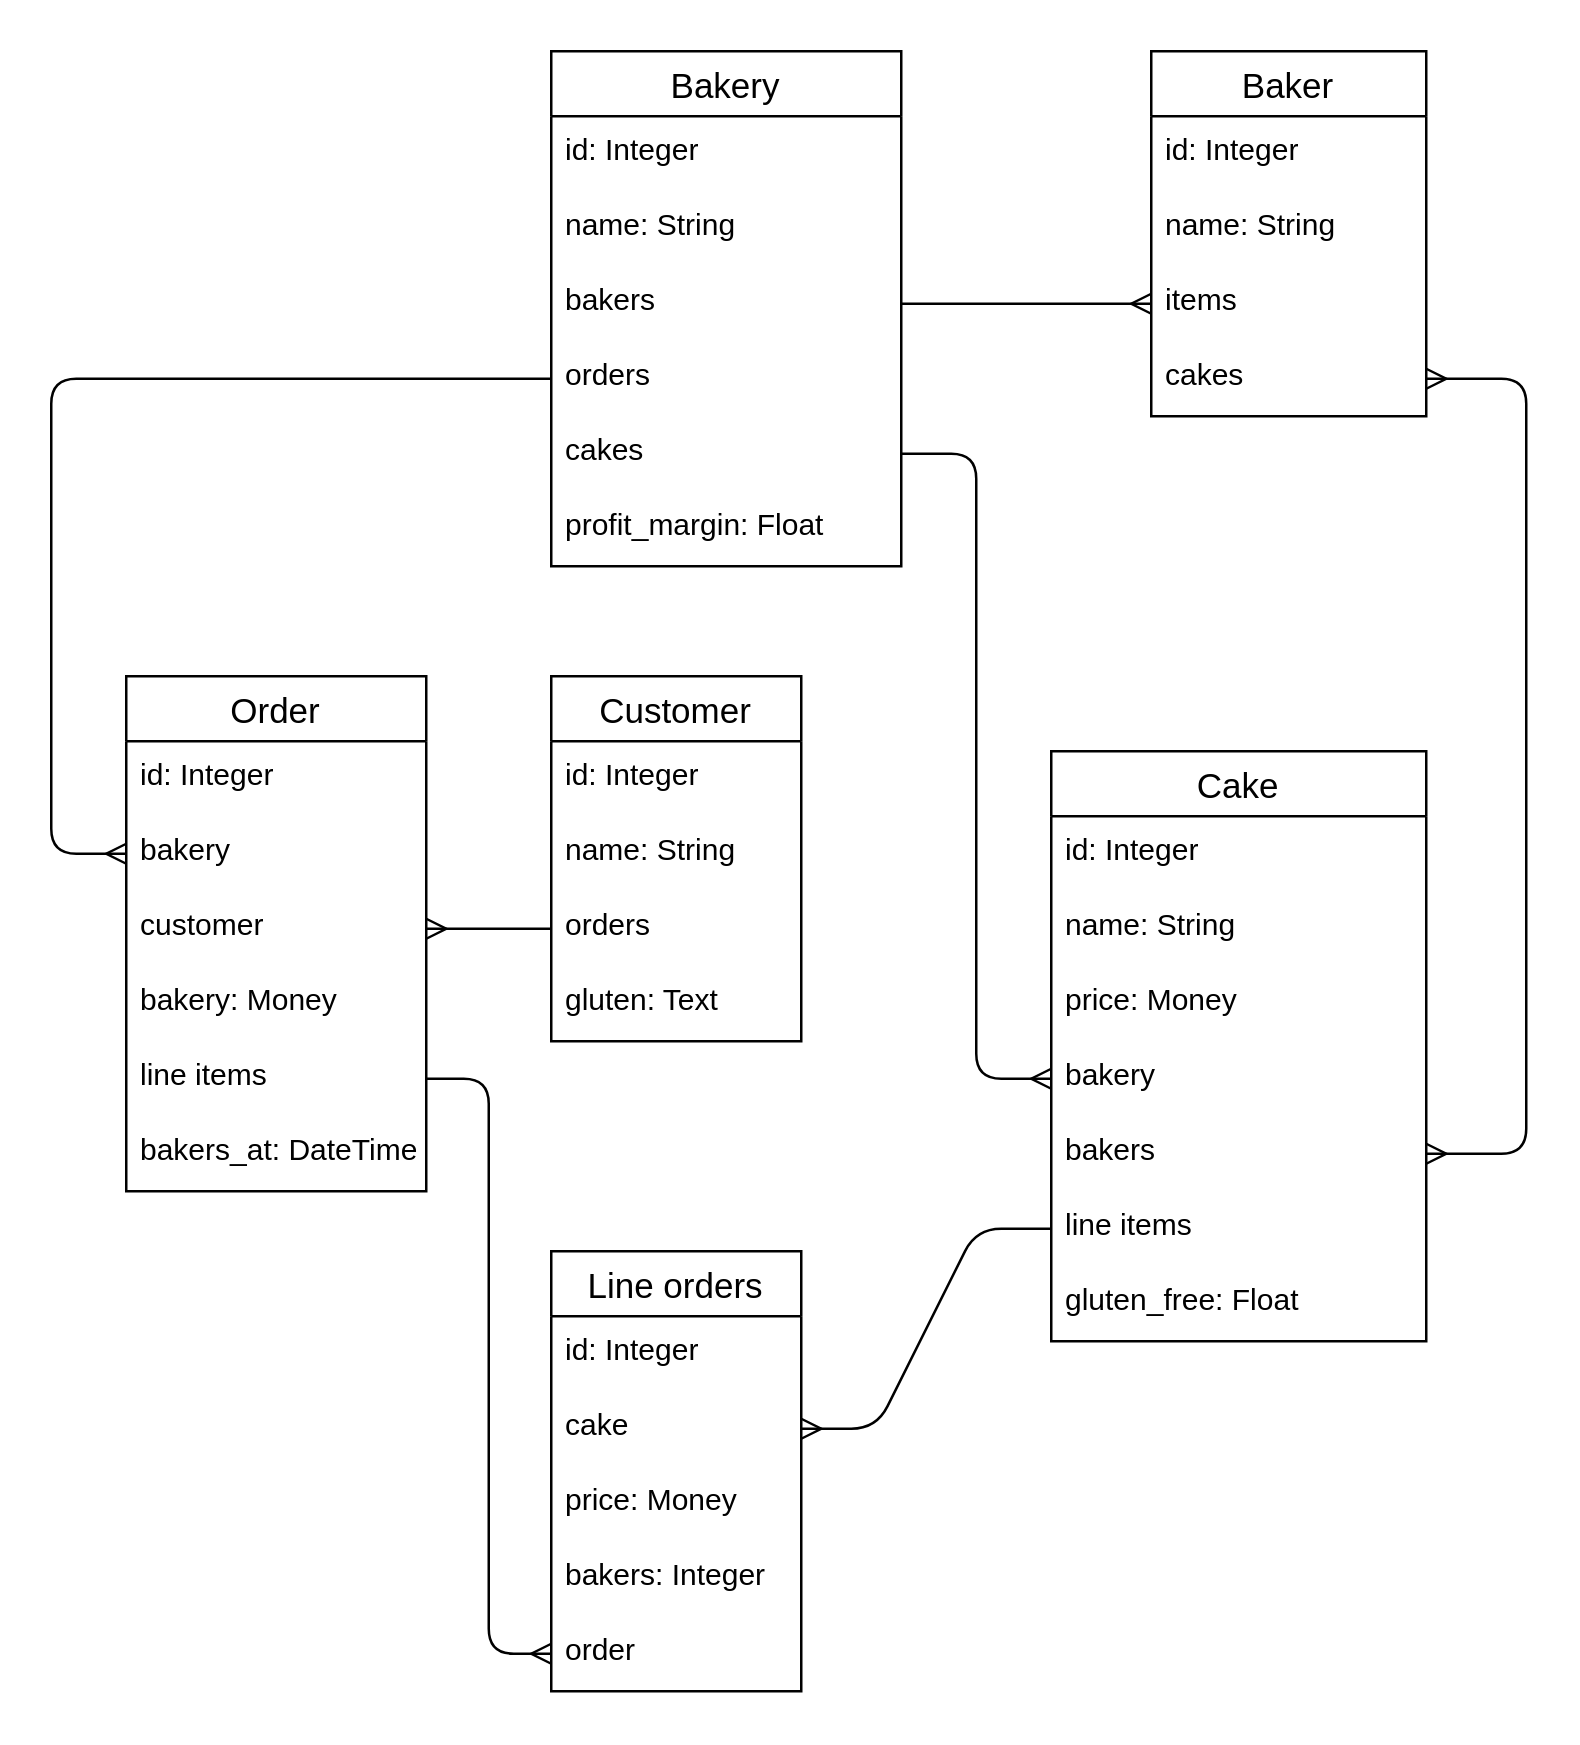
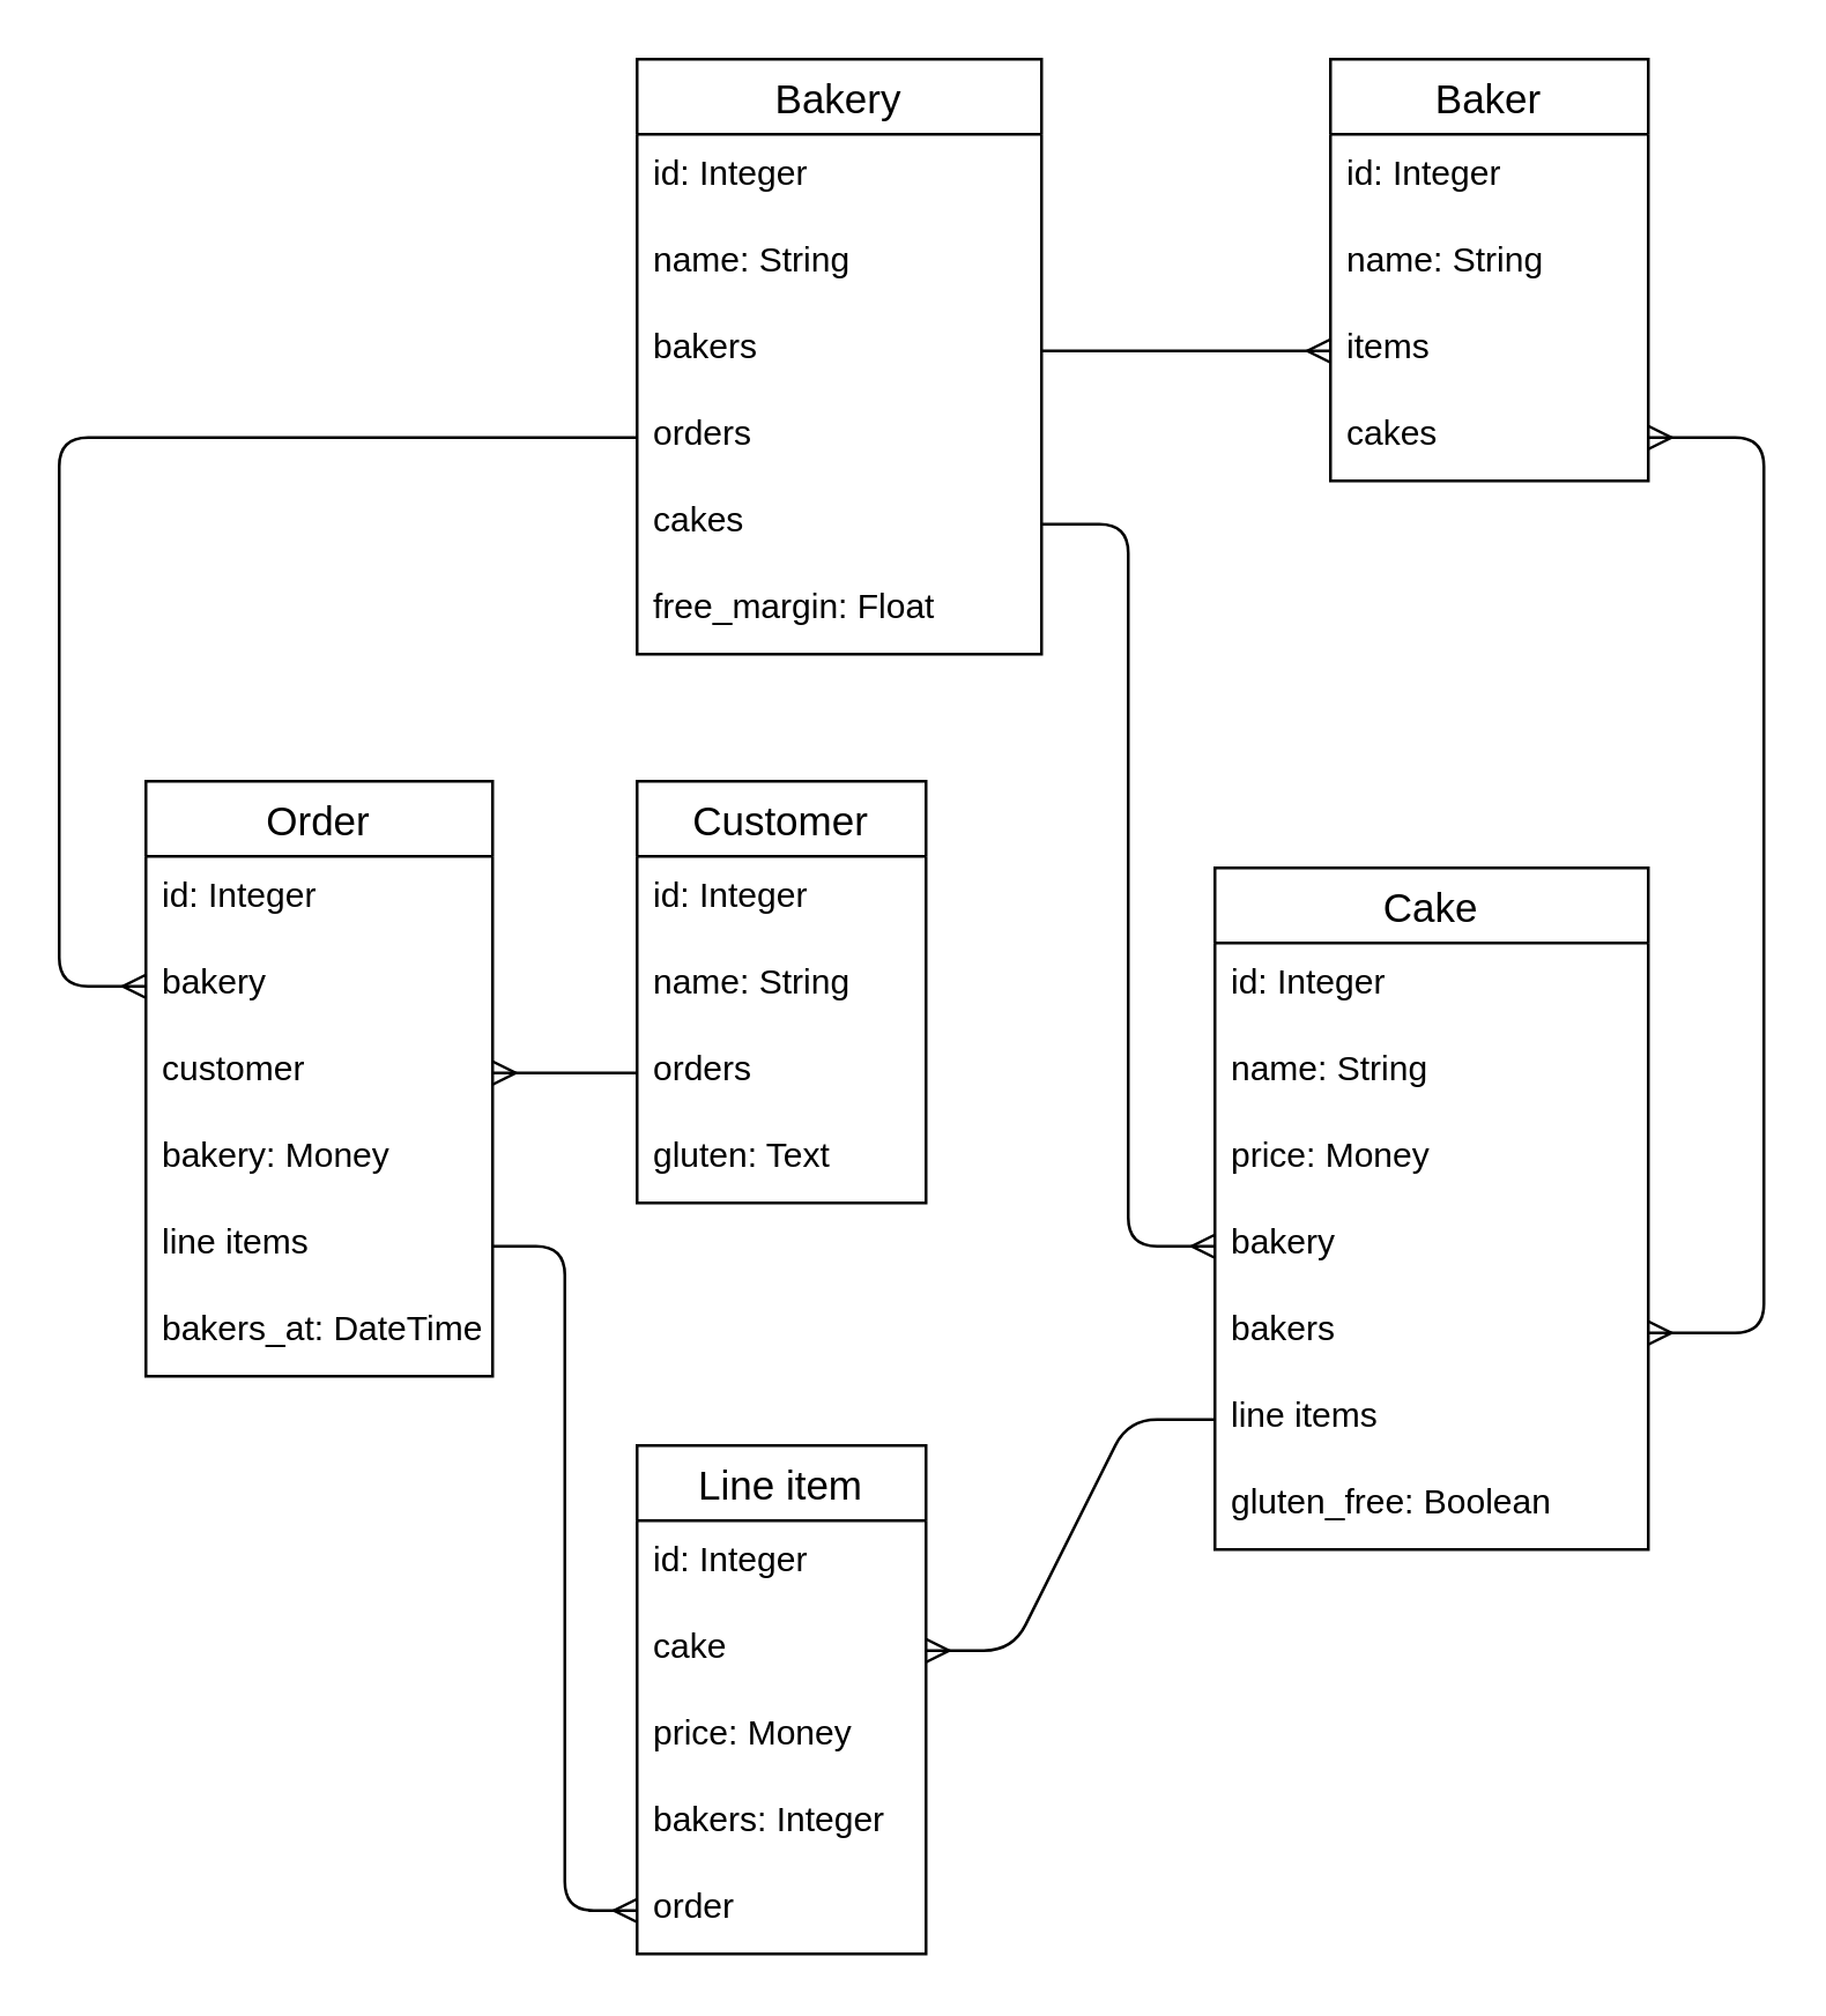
  <mxCell id="0" />
  <mxCell id="1" parent="0" />
  <mxCell id="2" value="Bakery" style="swimlane;fontStyle=0;childLayout=stackLayout;horizontal=1;startSize=26;horizontalStack=0;resizeParent=1;resizeParentMax=0;resizeLast=0;collapsible=1;marginBottom=0;align=center;fontSize=14;" vertex="1" parent="1"><mxGeometry x="220" y="20" width="140" height="206" as="geometry" /></mxCell>
  <mxCell id="3" value="id: Integer" style="text;strokeColor=none;fillColor=none;spacingLeft=4;spacingRight=4;overflow=hidden;rotatable=0;points=[[0,0.5],[1,0.5]];portConstraint=eastwest;fontSize=12;" vertex="1" parent="2"><mxGeometry y="26" width="140" height="30" as="geometry" /></mxCell>
  <mxCell id="4" value="name: String" style="text;strokeColor=none;fillColor=none;spacingLeft=4;spacingRight=4;overflow=hidden;rotatable=0;points=[[0,0.5],[1,0.5]];portConstraint=eastwest;fontSize=12;" vertex="1" parent="2"><mxGeometry y="56" width="140" height="30" as="geometry" /></mxCell>
  <mxCell id="5" value="bakers" style="text;strokeColor=none;fillColor=none;spacingLeft=4;spacingRight=4;overflow=hidden;rotatable=0;points=[[0,0.5],[1,0.5]];portConstraint=eastwest;fontSize=12;" vertex="1" parent="2"><mxGeometry y="86" width="140" height="30" as="geometry" /></mxCell>
  <mxCell id="6" value="orders" style="text;strokeColor=none;fillColor=none;spacingLeft=4;spacingRight=4;overflow=hidden;rotatable=0;points=[[0,0.5],[1,0.5]];portConstraint=eastwest;fontSize=12;" vertex="1" parent="2"><mxGeometry y="116" width="140" height="30" as="geometry" /></mxCell>
  <mxCell id="7" value="cakes" style="text;strokeColor=none;fillColor=none;spacingLeft=4;spacingRight=4;overflow=hidden;rotatable=0;points=[[0,0.5],[1,0.5]];portConstraint=eastwest;fontSize=12;" vertex="1" parent="2"><mxGeometry y="146" width="140" height="30" as="geometry" /></mxCell>
- <mxCell id="8" value="profit_margin: Float" style="text;strokeColor=none;fillColor=none;spacingLeft=4;spacingRight=4;overflow=hidden;rotatable=0;points=[[0,0.5],[1,0.5]];portConstraint=eastwest;fontSize=12;" vertex="1" parent="2"><mxGeometry y="176" width="140" height="30" as="geometry" /></mxCell>
+ <mxCell id="8" value="free_margin: Float" style="text;strokeColor=none;fillColor=none;spacingLeft=4;spacingRight=4;overflow=hidden;rotatable=0;points=[[0,0.5],[1,0.5]];portConstraint=eastwest;fontSize=12;" vertex="1" parent="2"><mxGeometry y="176" width="140" height="30" as="geometry" /></mxCell>
  <mxCell id="9" value="Baker" style="swimlane;fontStyle=0;childLayout=stackLayout;horizontal=1;startSize=26;horizontalStack=0;resizeParent=1;resizeParentMax=0;resizeLast=0;collapsible=1;marginBottom=0;align=center;fontSize=14;" vertex="1" parent="1"><mxGeometry x="460" y="20" width="110" height="146" as="geometry" /></mxCell>
  <mxCell id="10" value="id: Integer" style="text;strokeColor=none;fillColor=none;spacingLeft=4;spacingRight=4;overflow=hidden;rotatable=0;points=[[0,0.5],[1,0.5]];portConstraint=eastwest;fontSize=12;" vertex="1" parent="9"><mxGeometry y="26" width="110" height="30" as="geometry" /></mxCell>
  <mxCell id="11" value="name: String" style="text;strokeColor=none;fillColor=none;spacingLeft=4;spacingRight=4;overflow=hidden;rotatable=0;points=[[0,0.5],[1,0.5]];portConstraint=eastwest;fontSize=12;" vertex="1" parent="9"><mxGeometry y="56" width="110" height="30" as="geometry" /></mxCell>
  <mxCell id="12" value="items" style="text;strokeColor=none;fillColor=none;spacingLeft=4;spacingRight=4;overflow=hidden;rotatable=0;points=[[0,0.5],[1,0.5]];portConstraint=eastwest;fontSize=12;" vertex="1" parent="9"><mxGeometry y="86" width="110" height="30" as="geometry" /></mxCell>
  <mxCell id="13" value="cakes" style="text;strokeColor=none;fillColor=none;spacingLeft=4;spacingRight=4;overflow=hidden;rotatable=0;points=[[0,0.5],[1,0.5]];portConstraint=eastwest;fontSize=12;" vertex="1" parent="9"><mxGeometry y="116" width="110" height="30" as="geometry" /></mxCell>
  <mxCell id="14" value="Cake" style="swimlane;fontStyle=0;childLayout=stackLayout;horizontal=1;startSize=26;horizontalStack=0;resizeParent=1;resizeParentMax=0;resizeLast=0;collapsible=1;marginBottom=0;align=center;fontSize=14;" vertex="1" parent="1"><mxGeometry x="420" y="300" width="150" height="236" as="geometry" /></mxCell>
  <mxCell id="15" value="id: Integer" style="text;strokeColor=none;fillColor=none;spacingLeft=4;spacingRight=4;overflow=hidden;rotatable=0;points=[[0,0.5],[1,0.5]];portConstraint=eastwest;fontSize=12;" vertex="1" parent="14"><mxGeometry y="26" width="150" height="30" as="geometry" /></mxCell>
  <mxCell id="16" value="name: String" style="text;strokeColor=none;fillColor=none;spacingLeft=4;spacingRight=4;overflow=hidden;rotatable=0;points=[[0,0.5],[1,0.5]];portConstraint=eastwest;fontSize=12;" vertex="1" parent="14"><mxGeometry y="56" width="150" height="30" as="geometry" /></mxCell>
  <mxCell id="17" value="price: Money" style="text;strokeColor=none;fillColor=none;spacingLeft=4;spacingRight=4;overflow=hidden;rotatable=0;points=[[0,0.5],[1,0.5]];portConstraint=eastwest;fontSize=12;" vertex="1" parent="14"><mxGeometry y="86" width="150" height="30" as="geometry" /></mxCell>
  <mxCell id="18" value="bakery" style="text;strokeColor=none;fillColor=none;spacingLeft=4;spacingRight=4;overflow=hidden;rotatable=0;points=[[0,0.5],[1,0.5]];portConstraint=eastwest;fontSize=12;" vertex="1" parent="14"><mxGeometry y="116" width="150" height="30" as="geometry" /></mxCell>
  <mxCell id="19" value="bakers" style="text;strokeColor=none;fillColor=none;spacingLeft=4;spacingRight=4;overflow=hidden;rotatable=0;points=[[0,0.5],[1,0.5]];portConstraint=eastwest;fontSize=12;" vertex="1" parent="14"><mxGeometry y="146" width="150" height="30" as="geometry" /></mxCell>
  <mxCell id="20" value="line items" style="text;strokeColor=none;fillColor=none;spacingLeft=4;spacingRight=4;overflow=hidden;rotatable=0;points=[[0,0.5],[1,0.5]];portConstraint=eastwest;fontSize=12;" vertex="1" parent="14"><mxGeometry y="176" width="150" height="30" as="geometry" /></mxCell>
- <mxCell id="21" value="gluten_free: Float" style="text;strokeColor=none;fillColor=none;spacingLeft=4;spacingRight=4;overflow=hidden;rotatable=0;points=[[0,0.5],[1,0.5]];portConstraint=eastwest;fontSize=12;" vertex="1" parent="14"><mxGeometry y="206" width="150" height="30" as="geometry" /></mxCell>
+ <mxCell id="21" value="gluten_free: Boolean" style="text;strokeColor=none;fillColor=none;spacingLeft=4;spacingRight=4;overflow=hidden;rotatable=0;points=[[0,0.5],[1,0.5]];portConstraint=eastwest;fontSize=12;" vertex="1" parent="14"><mxGeometry y="206" width="150" height="30" as="geometry" /></mxCell>
  <mxCell id="22" value="" style="edgeStyle=elbowEdgeStyle;fontSize=12;html=1;endArrow=ERmany;startArrow=ERmany;entryX=1;entryY=0.5;entryDx=0;entryDy=0;" edge="1" parent="1" source="13" target="19"><mxGeometry width="100" height="100" relative="1" as="geometry"><mxPoint x="315.5" y="480" as="sourcePoint" /><mxPoint x="415.5" y="380" as="targetPoint" /><Array as="points"><mxPoint x="610" y="290" /></Array></mxGeometry></mxCell>
  <mxCell id="23" value="" style="edgeStyle=elbowEdgeStyle;fontSize=12;html=1;endArrow=ERmany;startArrow=none;startFill=0;" edge="1" parent="1" source="5" target="12"><mxGeometry width="100" height="100" relative="1" as="geometry"><mxPoint x="250.5" y="150" as="sourcePoint" /><mxPoint x="350.5" y="50" as="targetPoint" /></mxGeometry></mxCell>
  <mxCell id="24" value="Order" style="swimlane;fontStyle=0;childLayout=stackLayout;horizontal=1;startSize=26;horizontalStack=0;resizeParent=1;resizeParentMax=0;resizeLast=0;collapsible=1;marginBottom=0;align=center;fontSize=14;" vertex="1" parent="1"><mxGeometry x="50" y="270" width="120" height="206" as="geometry" /></mxCell>
  <mxCell id="25" value="id: Integer" style="text;strokeColor=none;fillColor=none;spacingLeft=4;spacingRight=4;overflow=hidden;rotatable=0;points=[[0,0.5],[1,0.5]];portConstraint=eastwest;fontSize=12;" vertex="1" parent="24"><mxGeometry y="26" width="120" height="30" as="geometry" /></mxCell>
  <mxCell id="26" value="bakery" style="text;strokeColor=none;fillColor=none;spacingLeft=4;spacingRight=4;overflow=hidden;rotatable=0;points=[[0,0.5],[1,0.5]];portConstraint=eastwest;fontSize=12;" vertex="1" parent="24"><mxGeometry y="56" width="120" height="30" as="geometry" /></mxCell>
  <mxCell id="27" value="customer" style="text;strokeColor=none;fillColor=none;spacingLeft=4;spacingRight=4;overflow=hidden;rotatable=0;points=[[0,0.5],[1,0.5]];portConstraint=eastwest;fontSize=12;" vertex="1" parent="24"><mxGeometry y="86" width="120" height="30" as="geometry" /></mxCell>
  <mxCell id="28" value="bakery: Money" style="text;strokeColor=none;fillColor=none;spacingLeft=4;spacingRight=4;overflow=hidden;rotatable=0;points=[[0,0.5],[1,0.5]];portConstraint=eastwest;fontSize=12;" vertex="1" parent="24"><mxGeometry y="116" width="120" height="30" as="geometry" /></mxCell>
  <mxCell id="29" value="line items" style="text;strokeColor=none;fillColor=none;spacingLeft=4;spacingRight=4;overflow=hidden;rotatable=0;points=[[0,0.5],[1,0.5]];portConstraint=eastwest;fontSize=12;" vertex="1" parent="24"><mxGeometry y="146" width="120" height="30" as="geometry" /></mxCell>
  <mxCell id="30" value="bakers_at: DateTime" style="text;strokeColor=none;fillColor=none;spacingLeft=4;spacingRight=4;overflow=hidden;rotatable=0;points=[[0,0.5],[1,0.5]];portConstraint=eastwest;fontSize=12;" vertex="1" parent="24"><mxGeometry y="176" width="120" height="30" as="geometry" /></mxCell>
- <mxCell id="31" value="Line orders" style="swimlane;fontStyle=0;childLayout=stackLayout;horizontal=1;startSize=26;horizontalStack=0;resizeParent=1;resizeParentMax=0;resizeLast=0;collapsible=1;marginBottom=0;align=center;fontSize=14;" vertex="1" parent="1"><mxGeometry x="220" y="500" width="100" height="176" as="geometry" /></mxCell>
+ <mxCell id="31" value="Line item" style="swimlane;fontStyle=0;childLayout=stackLayout;horizontal=1;startSize=26;horizontalStack=0;resizeParent=1;resizeParentMax=0;resizeLast=0;collapsible=1;marginBottom=0;align=center;fontSize=14;" vertex="1" parent="1"><mxGeometry x="220" y="500" width="100" height="176" as="geometry" /></mxCell>
  <mxCell id="32" value="id: Integer" style="text;strokeColor=none;fillColor=none;spacingLeft=4;spacingRight=4;overflow=hidden;rotatable=0;points=[[0,0.5],[1,0.5]];portConstraint=eastwest;fontSize=12;" vertex="1" parent="31"><mxGeometry y="26" width="100" height="30" as="geometry" /></mxCell>
  <mxCell id="33" value="cake" style="text;strokeColor=none;fillColor=none;spacingLeft=4;spacingRight=4;overflow=hidden;rotatable=0;points=[[0,0.5],[1,0.5]];portConstraint=eastwest;fontSize=12;" vertex="1" parent="31"><mxGeometry y="56" width="100" height="30" as="geometry" /></mxCell>
  <mxCell id="34" value="price: Money" style="text;strokeColor=none;fillColor=none;spacingLeft=4;spacingRight=4;overflow=hidden;rotatable=0;points=[[0,0.5],[1,0.5]];portConstraint=eastwest;fontSize=12;" vertex="1" parent="31"><mxGeometry y="86" width="100" height="30" as="geometry" /></mxCell>
  <mxCell id="35" value="bakers: Integer" style="text;strokeColor=none;fillColor=none;spacingLeft=4;spacingRight=4;overflow=hidden;rotatable=0;points=[[0,0.5],[1,0.5]];portConstraint=eastwest;fontSize=12;" vertex="1" parent="31"><mxGeometry y="116" width="100" height="30" as="geometry" /></mxCell>
  <mxCell id="36" value="order&#10;" style="text;strokeColor=none;fillColor=none;spacingLeft=4;spacingRight=4;overflow=hidden;rotatable=0;points=[[0,0.5],[1,0.5]];portConstraint=eastwest;fontSize=12;" vertex="1" parent="31"><mxGeometry y="146" width="100" height="30" as="geometry" /></mxCell>
  <mxCell id="37" value="Customer" style="swimlane;fontStyle=0;childLayout=stackLayout;horizontal=1;startSize=26;horizontalStack=0;resizeParent=1;resizeParentMax=0;resizeLast=0;collapsible=1;marginBottom=0;align=center;fontSize=14;" vertex="1" parent="1"><mxGeometry x="220" y="270" width="100" height="146" as="geometry" /></mxCell>
  <mxCell id="38" value="id: Integer" style="text;strokeColor=none;fillColor=none;spacingLeft=4;spacingRight=4;overflow=hidden;rotatable=0;points=[[0,0.5],[1,0.5]];portConstraint=eastwest;fontSize=12;" vertex="1" parent="37"><mxGeometry y="26" width="100" height="30" as="geometry" /></mxCell>
  <mxCell id="39" value="name: String" style="text;strokeColor=none;fillColor=none;spacingLeft=4;spacingRight=4;overflow=hidden;rotatable=0;points=[[0,0.5],[1,0.5]];portConstraint=eastwest;fontSize=12;" vertex="1" parent="37"><mxGeometry y="56" width="100" height="30" as="geometry" /></mxCell>
  <mxCell id="40" value="orders" style="text;strokeColor=none;fillColor=none;spacingLeft=4;spacingRight=4;overflow=hidden;rotatable=0;points=[[0,0.5],[1,0.5]];portConstraint=eastwest;fontSize=12;" vertex="1" parent="37"><mxGeometry y="86" width="100" height="30" as="geometry" /></mxCell>
  <mxCell id="41" value="gluten: Text" style="text;strokeColor=none;fillColor=none;spacingLeft=4;spacingRight=4;overflow=hidden;rotatable=0;points=[[0,0.5],[1,0.5]];portConstraint=eastwest;fontSize=12;" vertex="1" parent="37"><mxGeometry y="116" width="100" height="30" as="geometry" /></mxCell>
  <mxCell id="42" value="" style="edgeStyle=elbowEdgeStyle;fontSize=12;html=1;endArrow=ERmany;exitX=0;exitY=0.5;exitDx=0;exitDy=0;" edge="1" parent="1" source="40" target="27"><mxGeometry width="100" height="100" relative="1" as="geometry"><mxPoint x="270" y="490" as="sourcePoint" /><mxPoint x="370" y="390" as="targetPoint" /></mxGeometry></mxCell>
  <mxCell id="43" value="" style="edgeStyle=elbowEdgeStyle;fontSize=12;html=1;endArrow=ERmany;exitX=1;exitY=0.5;exitDx=0;exitDy=0;entryX=0;entryY=0.5;entryDx=0;entryDy=0;" edge="1" parent="1" source="29" target="36"><mxGeometry width="100" height="100" relative="1" as="geometry"><mxPoint x="270" y="490" as="sourcePoint" /><mxPoint x="370" y="390" as="targetPoint" /></mxGeometry></mxCell>
  <mxCell id="44" value="" style="edgeStyle=elbowEdgeStyle;fontSize=12;html=1;endArrow=ERmany;exitX=1;exitY=0.5;exitDx=0;exitDy=0;entryX=0;entryY=0.5;entryDx=0;entryDy=0;" edge="1" parent="1" source="7" target="18"><mxGeometry width="100" height="100" relative="1" as="geometry"><mxPoint x="260" y="450" as="sourcePoint" /><mxPoint x="360" y="350" as="targetPoint" /></mxGeometry></mxCell>
  <mxCell id="45" value="" style="edgeStyle=elbowEdgeStyle;fontSize=12;html=1;endArrow=ERmany;entryX=0;entryY=0.5;entryDx=0;entryDy=0;exitX=0;exitY=0.5;exitDx=0;exitDy=0;" edge="1" parent="1" source="6" target="26"><mxGeometry width="100" height="100" relative="1" as="geometry"><mxPoint x="170" y="180" as="sourcePoint" /><mxPoint x="360" y="330" as="targetPoint" /><Array as="points"><mxPoint x="20" y="260" /></Array></mxGeometry></mxCell>
  <mxCell id="46" value="" style="edgeStyle=entityRelationEdgeStyle;fontSize=12;html=1;endArrow=ERmany;" edge="1" parent="1" source="20" target="33"><mxGeometry width="100" height="100" relative="1" as="geometry"><mxPoint x="230" y="530" as="sourcePoint" /><mxPoint x="330" y="430" as="targetPoint" /></mxGeometry></mxCell>
